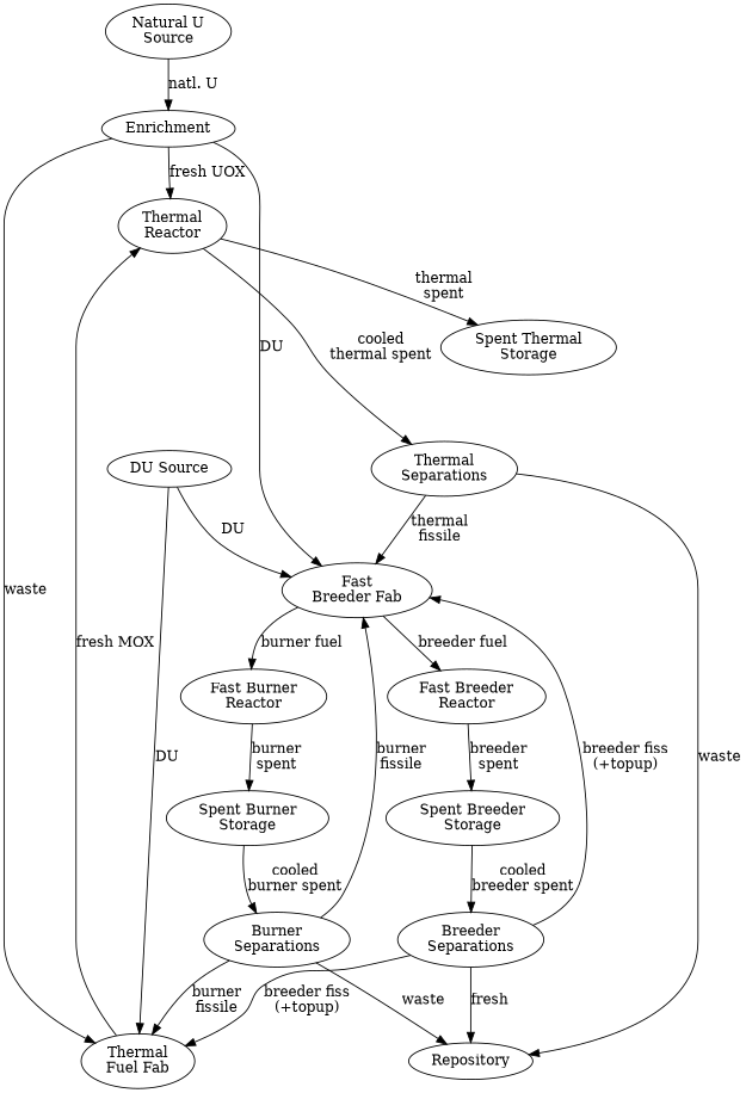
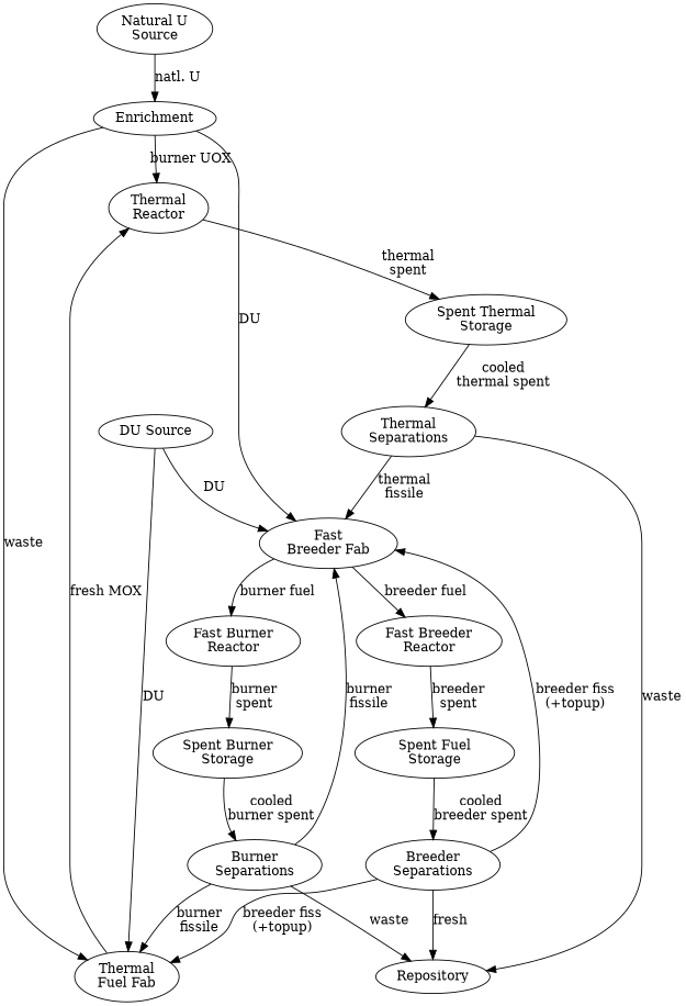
  digraph {
    rank=same
    n1 [label="Natural U\nSource"]
    n2 [label=Enrichment]
    n3 [label="Thermal\nReactor"]
    n4 [label="Thermal\nFuel Fab"]
    n5 [label="Fast\nBreeder Fab"]
    n6 [label="Spent Thermal\nStorage"]
    n7 [group=fast label="Fast Burner\nReactor"]
    n8 [group=fast label="Fast Breeder\nReactor"]
    n9 [label="Thermal\nSeparations"]
    n10 [label="DU Source"]
    n11 [label="Spent Burner\nStorage"]
    n12 [label="Burner\nSeparations"]
-   n13 [label="Spent Breeder\nStorage"]
+   n13 [label="Spent Fuel\nStorage"]
    n14 [label="Breeder\nSeparations"]
    n15 [label=Repository]
    n1 -> n2 [label="natl. U"]
-   n2 -> n3 [label="fresh UOX"]
+   n2 -> n3 [label="burner UOX"]
    n2 -> n4 [label=waste]
    n2 -> n5 [label=DU]
    n3 -> n6 [label="thermal\nspent"]
    n4 -> n3 [label="fresh MOX"]
    n5 -> n7 [label="burner fuel"]
    n5 -> n8 [label="breeder fuel"]
-   n3 -> n9 [label="cooled\nthermal spent"]
+   n6 -> n9 [label="cooled\nthermal spent"]
    n7 -> n11 [label="burner\nspent"]
    n8 -> n13 [label="breeder\nspent"]
    n9 -> n5 [label="thermal\nfissile"]
    n9 -> n15 [label=waste]
    n10 -> n4 [label=DU]
    n10 -> n5 [label=DU]
    n11 -> n12 [label="cooled\nburner spent"]
    n12 -> n4 [label="burner\nfissile"]
    n12 -> n5 [label="burner\nfissile"]
    n12 -> n15 [label=waste]
    n13 -> n14 [label="cooled\nbreeder spent"]
    n14 -> n4 [label="breeder fiss\n(+topup)"]
    n14 -> n5 [label="breeder fiss\n(+topup)"]
    n14 -> n15 [label=fresh]
  }
